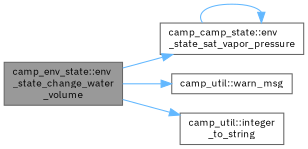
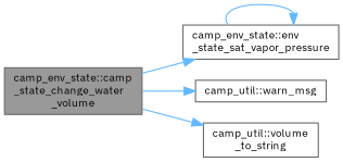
  digraph {
    fontname="IBM Plex Sans"
    rankdir=LR
    node [color=grey40 fillcolor=white fontname="IBM Plex Sans" fontsize=10 shape=box style=filled]
    edge [color=steelblue1 fontname="IBM Plex Sans" fontsize=10 labelfontname=Helvetica labelfontsize=10 style=solid]
-   n1 [color=gray40 fillcolor=grey60 fontcolor=black height=0.2 label="camp_env_state::env\l_state_change_water\l_volume" width=0.4]
-   n2 [height=0.2 label="camp_camp_state::env\l_state_sat_vapor_pressure" width=0.4]
+   n1 [color=gray40 fillcolor=grey60 fontcolor=black height=0.2 label="camp_env_state::camp\l_state_change_water\l_volume" width=0.4]
+   n2 [height=0.2 label="camp_env_state::env\l_state_sat_vapor_pressure" width=0.4]
    n3 [height=0.2 label="camp_util::warn_msg" width=0.4]
-   n4 [height=0.2 label="camp_util::integer\l_to_string" width=0.4]
+   n4 [height=0.2 label="camp_util::volume\l_to_string" width=0.4]
    n1 -> n2
    n1 -> n3
    n1 -> n4
    n2 -> n2
  }
